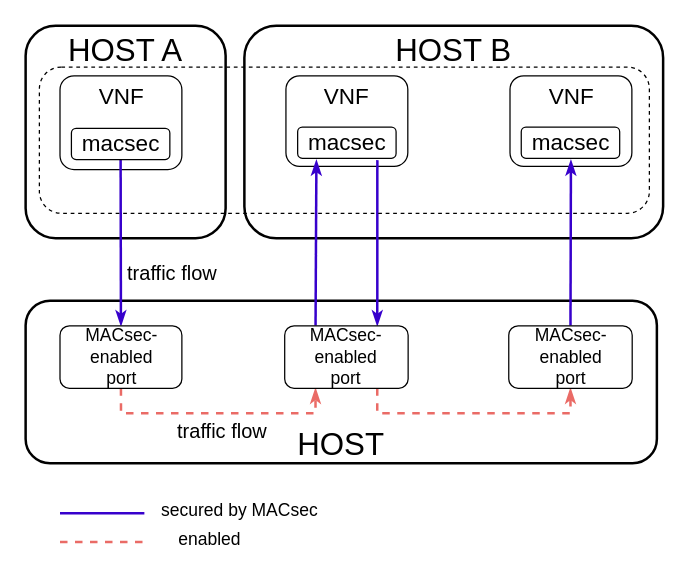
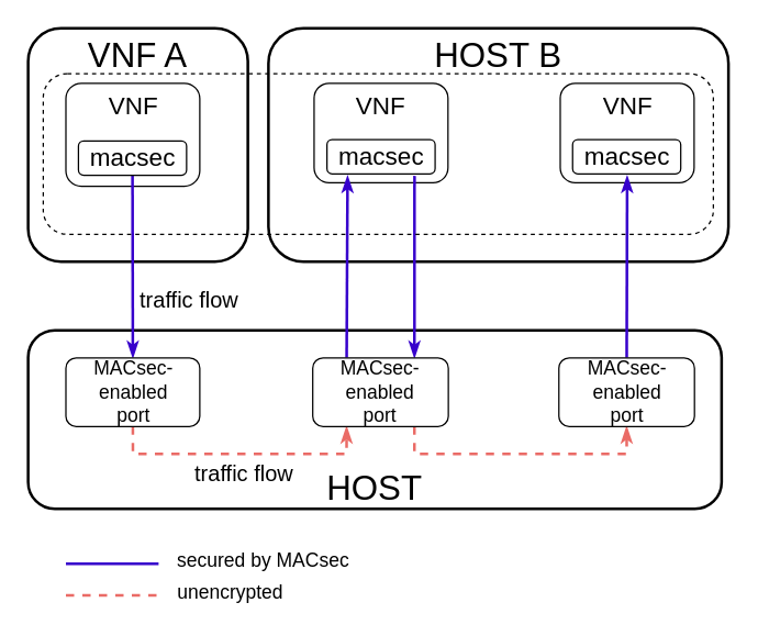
  <mxCell id="0" />
  <mxCell id="1" parent="0" />
  <mxCell id="2" value="VNF" style="rounded=1;whiteSpace=wrap;html=1;fontSize=18;verticalAlign=top;" parent="1" vertex="1"><mxGeometry x="47.5" y="60" width="97.5" height="75" as="geometry" /></mxCell>
  <mxCell id="3" value="VNF" style="rounded=1;whiteSpace=wrap;html=1;fontSize=18;verticalAlign=top;" parent="1" vertex="1"><mxGeometry x="228.25" y="60" width="97.5" height="72.5" as="geometry" /></mxCell>
  <mxCell id="4" value="VNF" style="rounded=1;whiteSpace=wrap;html=1;fontSize=18;verticalAlign=top;" parent="1" vertex="1"><mxGeometry x="407.5" y="60" width="97.5" height="72.5" as="geometry" /></mxCell>
  <mxCell id="5" value="HOST B" style="rounded=1;whiteSpace=wrap;html=1;fontSize=25;strokeWidth=2;spacing=0;spacingBottom=0;fillColor=none;verticalAlign=top;" parent="1" vertex="1"><mxGeometry x="195" y="20" width="335" height="170" as="geometry" /></mxCell>
- <mxCell id="6" value="HOST A" style="rounded=1;whiteSpace=wrap;html=1;fontSize=25;strokeWidth=2;spacing=0;spacingBottom=0;fillColor=none;verticalAlign=top;" parent="1" vertex="1"><mxGeometry x="20" y="20" width="160" height="170" as="geometry" /></mxCell>
+ <mxCell id="6" value="VNF A" style="rounded=1;whiteSpace=wrap;html=1;fontSize=25;strokeWidth=2;spacing=0;spacingBottom=0;fillColor=none;verticalAlign=top;" parent="1" vertex="1"><mxGeometry x="20" y="20" width="160" height="170" as="geometry" /></mxCell>
  <mxCell id="7" value="HOST" style="rounded=1;whiteSpace=wrap;html=1;fontSize=25;strokeWidth=2;spacing=0;spacingBottom=0;verticalAlign=bottom;" parent="1" vertex="1"><mxGeometry x="20" y="240" width="505" height="130" as="geometry" /></mxCell>
  <mxCell id="8" style="rounded=0;orthogonalLoop=1;jettySize=auto;html=1;exitX=0.75;exitY=1;exitDx=0;exitDy=0;entryX=0.75;entryY=0;entryDx=0;entryDy=0;startArrow=none;startFill=0;endArrow=classicThin;endFill=1;strokeColor=#3700CC;strokeWidth=2;fontSize=14;fillColor=#6a00ff;" parent="1" target="15" edge="1"><mxGeometry relative="1" as="geometry"><mxPoint x="301.375" y="127.5" as="sourcePoint" /><mxPoint x="301.312" y="255" as="targetPoint" /></mxGeometry></mxCell>
  <mxCell id="9" style="rounded=0;orthogonalLoop=1;jettySize=auto;html=1;exitX=0.5;exitY=1;exitDx=0;exitDy=0;entryX=0.5;entryY=0;entryDx=0;entryDy=0;startArrow=none;startFill=0;endArrow=classicThin;endFill=1;strokeColor=#3700CC;strokeWidth=2;fontSize=14;fillColor=#6a00ff;" parent="1" source="21" target="11" edge="1"><mxGeometry relative="1" as="geometry" /></mxCell>
  <mxCell id="10" style="edgeStyle=orthogonalEdgeStyle;rounded=0;orthogonalLoop=1;jettySize=auto;html=1;exitX=0.5;exitY=1;exitDx=0;exitDy=0;entryX=0.25;entryY=1;entryDx=0;entryDy=0;startArrow=none;startFill=0;endArrow=classicThin;endFill=1;strokeColor=#EA6B66;strokeWidth=2;fontSize=14;dashed=1;" parent="1" source="11" target="15" edge="1"><mxGeometry relative="1" as="geometry"><mxPoint x="252.5" y="310" as="targetPoint" /></mxGeometry></mxCell>
  <mxCell id="11" value="MACsec-enabled&lt;br&gt;port" style="rounded=1;whiteSpace=wrap;html=1;fontSize=14;flipH=1;" parent="1" vertex="1"><mxGeometry x="47.5" y="260" width="97.5" height="50" as="geometry" /></mxCell>
  <mxCell id="12" style="rounded=0;orthogonalLoop=1;jettySize=auto;html=1;exitX=0.25;exitY=0;exitDx=0;exitDy=0;entryX=0.25;entryY=1;entryDx=0;entryDy=0;startArrow=none;startFill=0;endArrow=classicThin;endFill=1;strokeColor=#3700CC;strokeWidth=2;fontSize=14;fillColor=#6a00ff;" parent="1" edge="1" source="15"><mxGeometry relative="1" as="geometry"><mxPoint x="252.5" y="255" as="sourcePoint" /><mxPoint x="252.625" y="127.5" as="targetPoint" /></mxGeometry></mxCell>
  <mxCell id="13" style="edgeStyle=orthogonalEdgeStyle;rounded=0;orthogonalLoop=1;jettySize=auto;html=1;exitX=0.75;exitY=1;exitDx=0;exitDy=0;entryX=0.5;entryY=1;entryDx=0;entryDy=0;startArrow=none;startFill=0;endArrow=classicThin;endFill=1;strokeColor=#EA6B66;strokeWidth=2;fontSize=14;dashed=1;" parent="1" source="15" target="16" edge="1"><mxGeometry relative="1" as="geometry"><mxPoint x="297.5" y="310" as="sourcePoint" /><mxPoint x="430" y="310" as="targetPoint" /></mxGeometry></mxCell>
  <mxCell id="14" style="rounded=0;orthogonalLoop=1;jettySize=auto;html=1;exitX=0.5;exitY=0;exitDx=0;exitDy=0;entryX=0.5;entryY=1;entryDx=0;entryDy=0;startArrow=none;startFill=0;endArrow=classicThin;endFill=1;strokeColor=#3700CC;strokeWidth=2;fontSize=14;fillColor=#6a00ff;" parent="1" source="16" edge="1"><mxGeometry relative="1" as="geometry"><mxPoint x="455.875" y="255" as="sourcePoint" /><mxPoint x="456.25" y="127.5" as="targetPoint" /></mxGeometry></mxCell>
  <mxCell id="15" value="MACsec-enabled&lt;br&gt;port" style="rounded=1;whiteSpace=wrap;html=1;fontSize=14;flipH=1;" parent="1" vertex="1"><mxGeometry x="227.25" y="260" width="98.75" height="50" as="geometry" /></mxCell>
  <mxCell id="16" value="MACsec-enabled&lt;br&gt;port" style="rounded=1;whiteSpace=wrap;html=1;fontSize=14;flipH=1;" parent="1" vertex="1"><mxGeometry x="406.5" y="260" width="98.75" height="50" as="geometry" /></mxCell>
  <mxCell id="17" value="" style="endArrow=none;html=1;strokeColor=#EA6B66;strokeWidth=2;fontSize=14;dashed=1;" parent="1" edge="1"><mxGeometry width="50" height="50" relative="1" as="geometry"><mxPoint x="47.5" y="433" as="sourcePoint" /><mxPoint x="115" y="433" as="targetPoint" /></mxGeometry></mxCell>
  <mxCell id="18" value="" style="endArrow=none;html=1;strokeColor=#3700CC;strokeWidth=2;fontSize=14;fillColor=#6a00ff;" parent="1" edge="1"><mxGeometry width="50" height="50" relative="1" as="geometry"><mxPoint x="47.5" y="410" as="sourcePoint" /><mxPoint x="115" y="410" as="targetPoint" /></mxGeometry></mxCell>
  <mxCell id="19" value="secured by MACsec" style="text;html=1;align=center;verticalAlign=middle;resizable=0;points=[];autosize=1;fontSize=14;" parent="1" vertex="1"><mxGeometry x="121" y="398" width="140" height="20" as="geometry" /></mxCell>
- <mxCell id="20" value="enabled" style="text;html=1;align=center;verticalAlign=middle;resizable=0;points=[];autosize=1;fontSize=14;" parent="1" vertex="1"><mxGeometry x="122" y="421" width="90" height="20" as="geometry" /></mxCell>
+ <mxCell id="20" value="unencrypted" style="text;html=1;align=center;verticalAlign=middle;resizable=0;points=[];autosize=1;fontSize=14;" parent="1" vertex="1"><mxGeometry x="122" y="421" width="90" height="20" as="geometry" /></mxCell>
  <mxCell id="21" value="macsec" style="rounded=1;whiteSpace=wrap;html=1;fontSize=18;align=center;" vertex="1" parent="1"><mxGeometry x="56.63" y="102" width="78.75" height="25" as="geometry" /></mxCell>
  <mxCell id="22" value="macsec" style="rounded=1;whiteSpace=wrap;html=1;fontSize=18;align=center;" vertex="1" parent="1"><mxGeometry x="237.62" y="101" width="78.75" height="25" as="geometry" /></mxCell>
  <mxCell id="23" value="macsec" style="rounded=1;whiteSpace=wrap;html=1;fontSize=18;align=center;" vertex="1" parent="1"><mxGeometry x="416.5" y="101" width="78.75" height="25" as="geometry" /></mxCell>
  <mxCell id="24" value="traffic flow" style="text;html=1;align=center;verticalAlign=middle;resizable=0;points=[];autosize=1;fontSize=16;" vertex="1" parent="1"><mxGeometry x="92" y="208" width="90" height="20" as="geometry" /></mxCell>
  <mxCell id="25" value="traffic flow" style="text;html=1;align=center;verticalAlign=middle;resizable=0;points=[];autosize=1;fontSize=16;" vertex="1" parent="1"><mxGeometry x="132" y="334" width="90" height="20" as="geometry" /></mxCell>
  <mxCell id="26" value="" style="rounded=1;whiteSpace=wrap;html=1;fontSize=16;align=center;fillColor=none;dashed=1;" vertex="1" parent="1"><mxGeometry x="31" y="53" width="488" height="117" as="geometry" /></mxCell>
